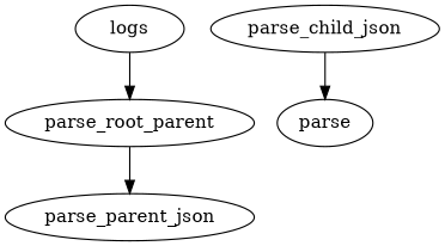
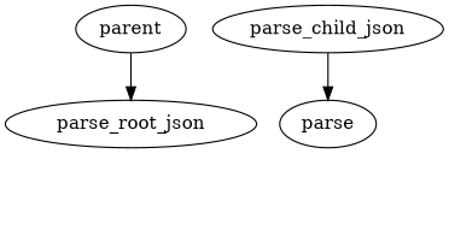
  digraph {
    data_dir="/var/lib/vector"
    node [type=json_parser]
-   parse_root_json [field=message label=parse_root_parent]
-   parse_parent_json [field=parent]
+   parse_root_json [field=message]
    parse_child_json [field=child]
-   logs [ignore_older=86400 include="/var/log/*.log" type=file]
+   logs [ignore_older=86400 include="/var/log/*.log" type=file label=parent]
    n5 [encoding=json inputs=parse_child_json label=parse type=console]
    subgraph sub_1 {
      parse_root_json
-     parse_parent_json
      parse_child_json
    }
    subgraph sub_2 {
      logs
    }
    subgraph sub_3 {
      n5
    }
-   parse_root_json -> parse_parent_json
    parse_child_json -> n5
    logs -> parse_root_json
  }
